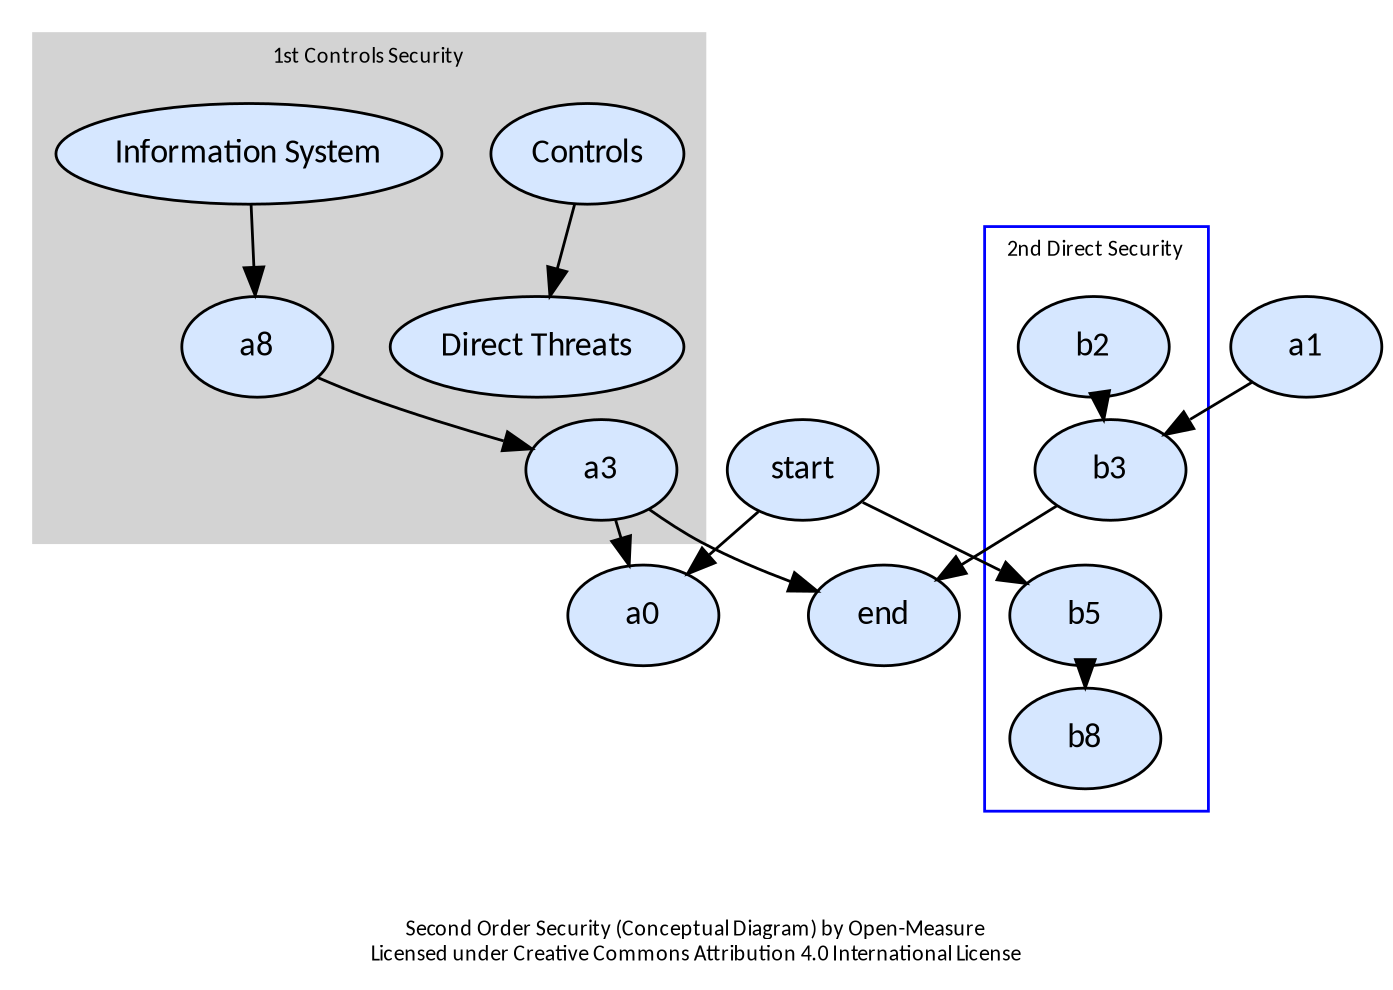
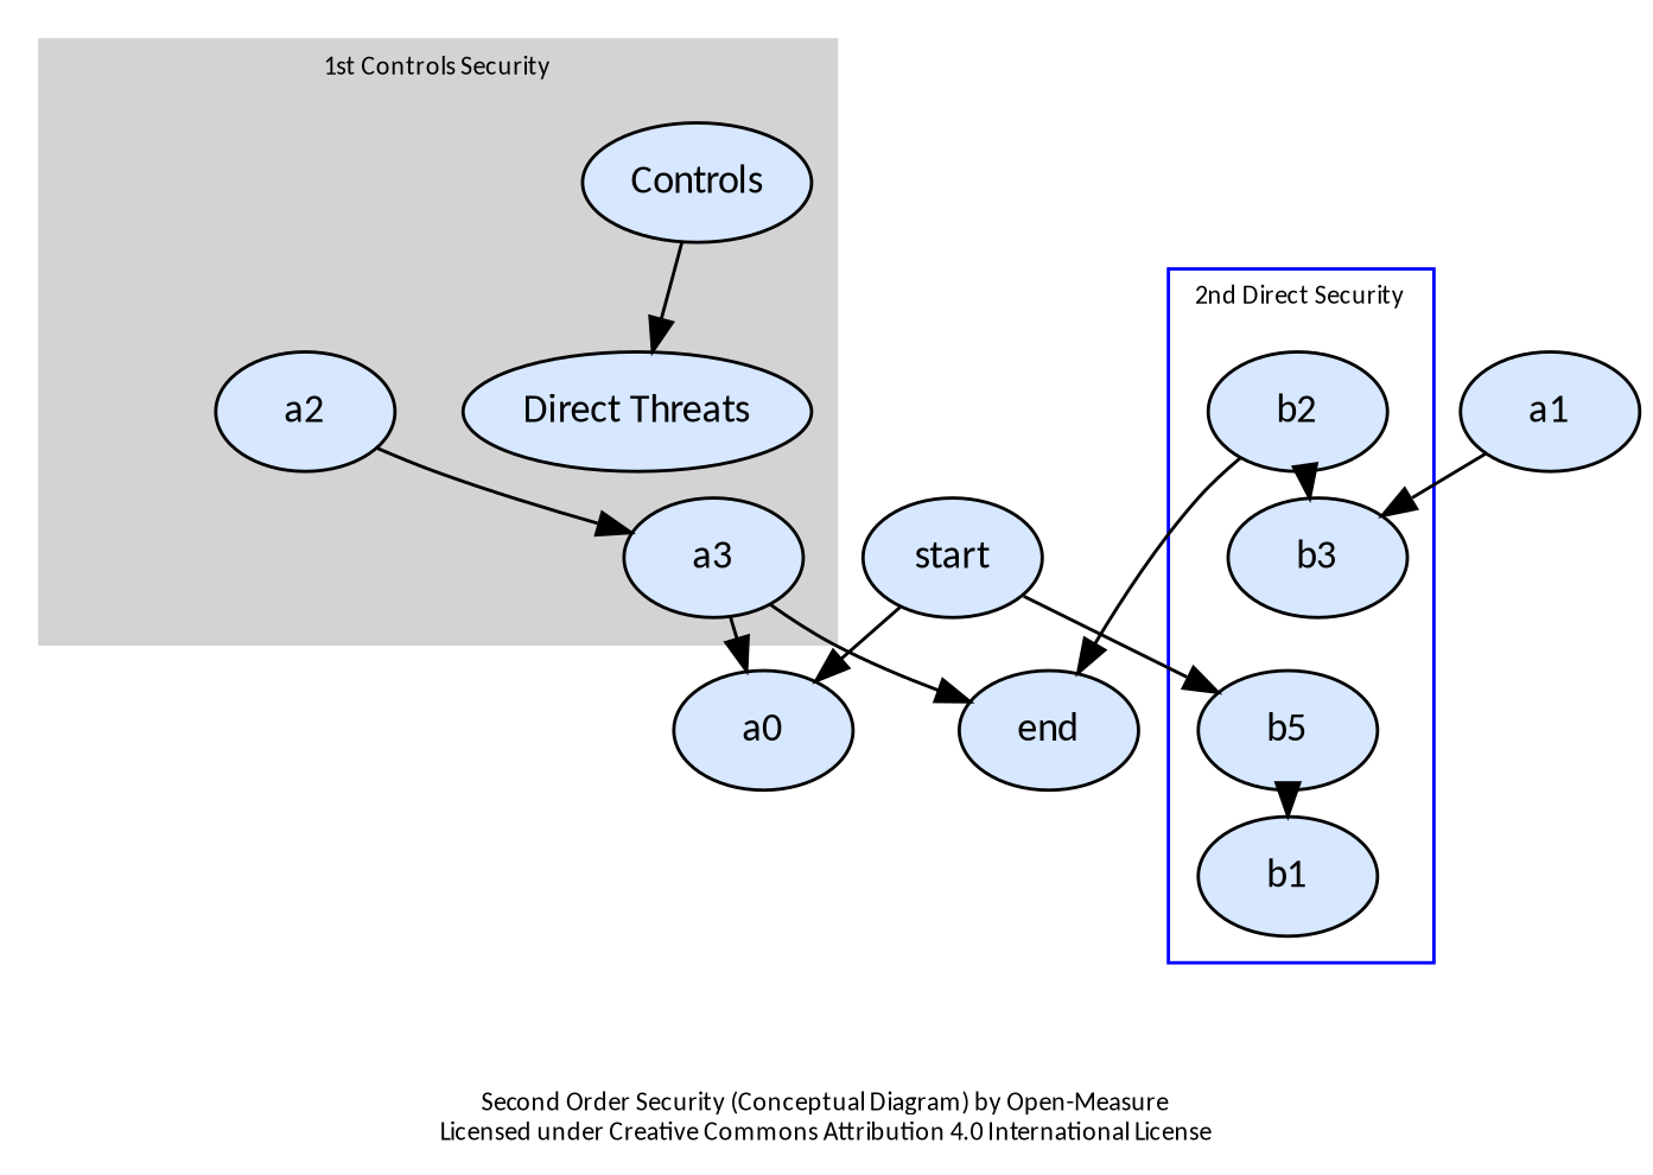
  digraph {
    compound=true
    fontname=Calibri
    fontsize=8
    label="Second Order Security (Conceptual Diagram) by Open-Measure\nLicensed under Creative Commons Attribution 4.0 International License"
    newrank=true
    packmode=clust
    rankdir=TB
    ranksep=0
    splines=curve
    node [fillcolor="#d6e7ff" fontname=Calibri fontsize=12 shape=ellipse style=filled]
    edge [fontname=Calibri minlen=1]
    Controls
    "Direct Threats"
-   "Information System"
-   a2 [label=a8]
+   a2
    a3
    n6 [label=b5]
-   b1 [label=b8]
+   b1
    b2
    b3
    a0
    end
    start
    a1
    subgraph cluster_1 {
      color=lightgrey
      label="1st Controls Security"
      style=filled
      Controls
      "Direct Threats"
-     "Information System"
      a2
      a3
    }
    subgraph cluster_2 {
      color=blue
      label="2nd Direct Security"
      n6
      b1
      b2
      b3
    }
    Controls -> "Direct Threats"
-   "Information System" -> a2
    a2 -> a3
    a3 -> a0
    a3 -> end
    n6 -> b1
    b2 -> b3
-   b3 -> end
+   b2 -> end
    start -> n6
    start -> a0
    a1 -> b3
  }
